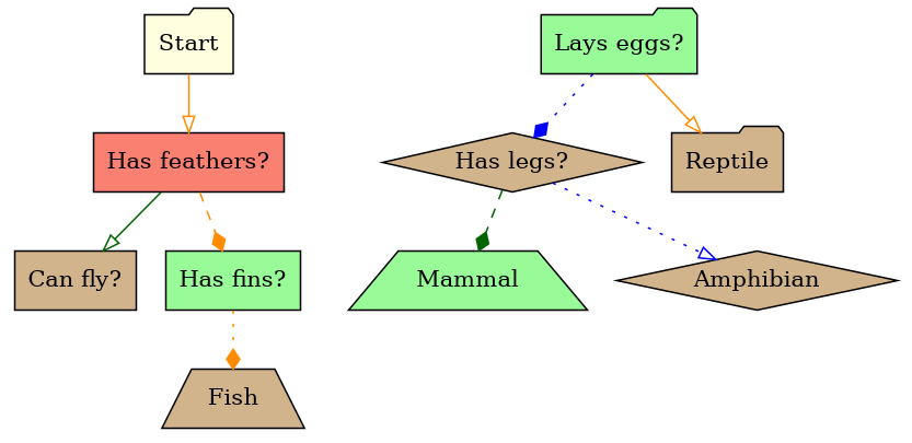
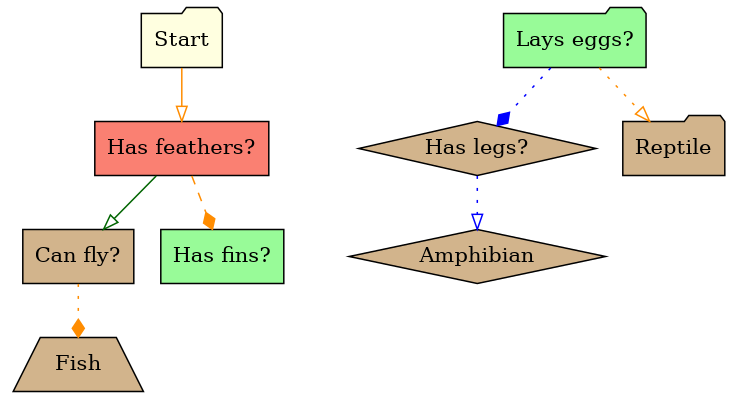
  digraph {
    node [fillcolor=tan shape=folder style=filled]
    edge [arrowhead=onormal color=darkorange style=dotted]
    n1 [fillcolor=lightyellow label=Start]
    n2 [fillcolor=salmon label="Has feathers?" shape=box]
    n3 [label="Can fly?" shape=box]
    n4 [fillcolor=palegreen label="Has fins?" shape=box]
    n5 [label=Fish shape=trapezium]
    n6 [fillcolor=palegreen label="Lays eggs?"]
    n7 [label="Has legs?" shape=diamond]
    n8 [label=Reptile]
-   n9 [fillcolor=palegreen label=Mammal shape=trapezium]
    n10 [label=Amphibian shape=diamond]
    n1 -> n2 [style=solid]
    n2 -> n3 [color=darkgreen style=solid]
    n2 -> n4 [arrowhead=diamond style=dashed]
-   n4 -> n5 [arrowhead=diamond]
+   n3 -> n5 [arrowhead=diamond]
    n6 -> n7 [arrowhead=diamond color=blue]
-   n6 -> n8 [style=solid]
-   n7 -> n9 [arrowhead=diamond color=darkgreen style=dashed]
+   n6 -> n8
    n7 -> n10 [color=blue]
  }
